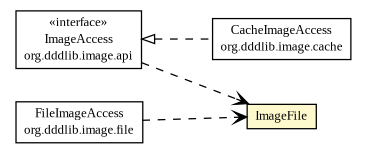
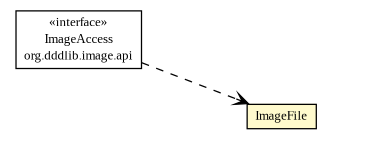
  digraph {
    fontname="Liberation Serif"
    nodesep=0.25
    rankdir=LR
    ranksep=0.5
    node [fontcolor=black fontname="Liberation Serif" fontsize=10.0 shape=plaintext]
    edge [arrowhead=open color=black fontcolor=black fontname="Liberation Serif" fontsize=10.0 headport=p labelfontname=Helvetica labelfontsize=10 style=dashed tailport=p]
    n1 [label=<<table title="org.dddlib.image.api.ImageAccess" border="0" cellborder="1" cellspacing="0" cellpadding="2" port="p" href="../ImageAccess.html"> 		<tr><td><table border="0" cellspacing="0" cellpadding="1"> <tr><td align="center" balign="center"> &#171;interface&#187; </td></tr> <tr><td align="center" balign="center"> ImageAccess </td></tr> <tr><td align="center" balign="center"> org.dddlib.image.api </td></tr> 		</table></td></tr> 		</table>>]
    n2 [label=<<table title="org.dddlib.image.api.pojo.ImageFile" border="0" cellborder="1" cellspacing="0" cellpadding="2" port="p" bgcolor="lemonChiffon" href="./ImageFile.html"> 		<tr><td><table border="0" cellspacing="0" cellpadding="1"> <tr><td align="center" balign="center"> ImageFile </td></tr> 		</table></td></tr> 		</table>>]
-   n3 [label=<<table title="org.dddlib.image.cache.CacheImageAccess" border="0" cellborder="1" cellspacing="0" cellpadding="2" port="p" href="../../cache/CacheImageAccess.html"> 		<tr><td><table border="0" cellspacing="0" cellpadding="1"> <tr><td align="center" balign="center"> CacheImageAccess </td></tr> <tr><td align="center" balign="center"> org.dddlib.image.cache </td></tr> 		</table></td></tr> 		</table>>]
-   n4 [label=<<table title="org.dddlib.image.file.FileImageAccess" border="0" cellborder="1" cellspacing="0" cellpadding="2" port="p" href="../../file/FileImageAccess.html"> 		<tr><td><table border="0" cellspacing="0" cellpadding="1"> <tr><td align="center" balign="center"> FileImageAccess </td></tr> <tr><td align="center" balign="center"> org.dddlib.image.file </td></tr> 		</table></td></tr> 		</table>>]
    n1 -> n2 [label=" "]
-   n1 -> n3 [arrowtail=empty dir=back fontsize=10 arrowhead="" color="" fontcolor=""]
-   n4 -> n2 [label=" "]
  }
